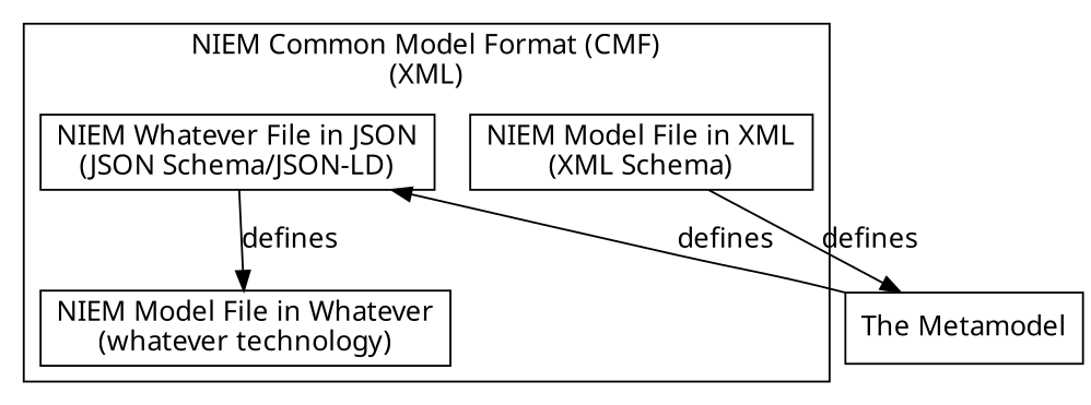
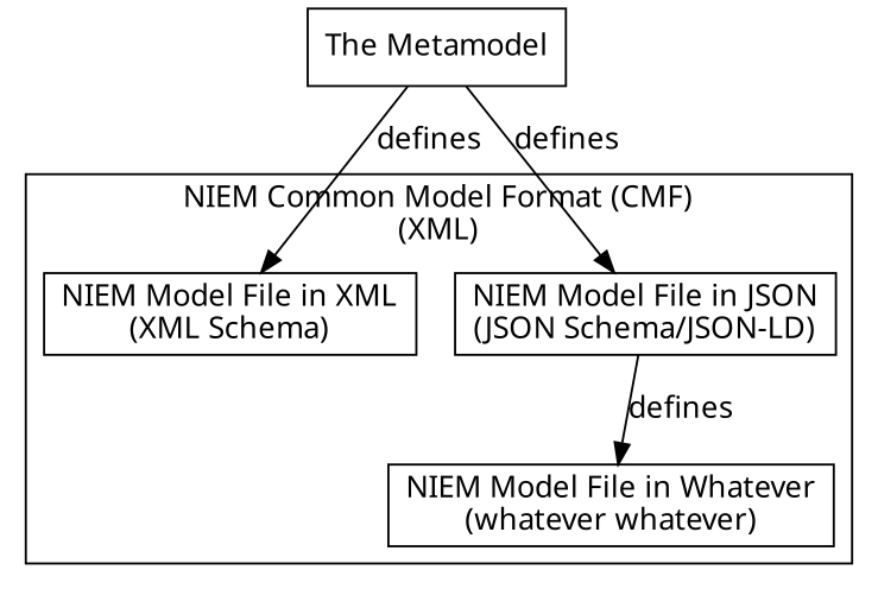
  digraph {
    compound=true
    fontname="Noto Sans"
    node [fontname="Noto Sans" shape=box]
    edge [fontname="Noto Sans"]
    n1 [label="NIEM Model File in XML\n(XML Schema)"]
-   n2 [label="NIEM Whatever File in JSON\n(JSON Schema/JSON-LD)"]
-   n3 [label="NIEM Model File in Whatever\n(whatever technology)"]
+   n2 [label="NIEM Model File in JSON\n(JSON Schema/JSON-LD)"]
+   n3 [label="NIEM Model File in Whatever\n(whatever whatever)"]
    n4 [label="The Metamodel"]
    subgraph cluster_1 {
      label="NIEM Common Model Format (CMF)\n(XML)"
      n1
      n2
      n3
    }
    n2 -> n3 [label=defines]
-   n1 -> n4 [label=defines]
+   n4 -> n1 [label=defines]
    n4 -> n2 [label=defines]
  }
